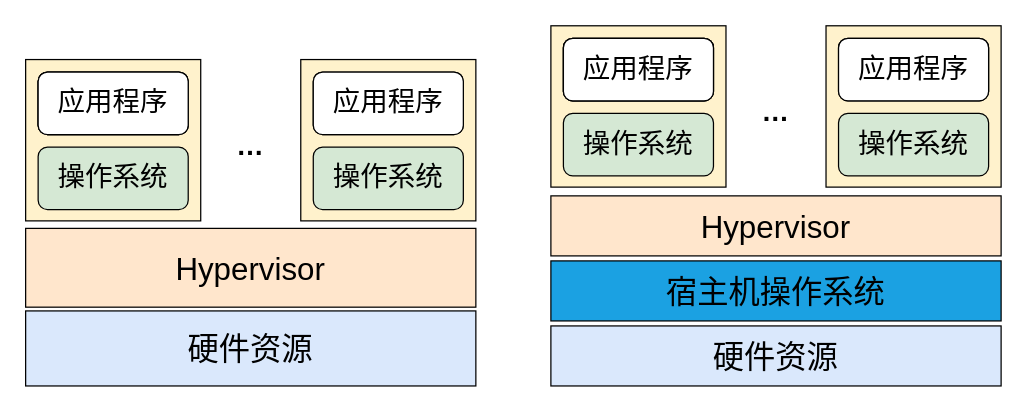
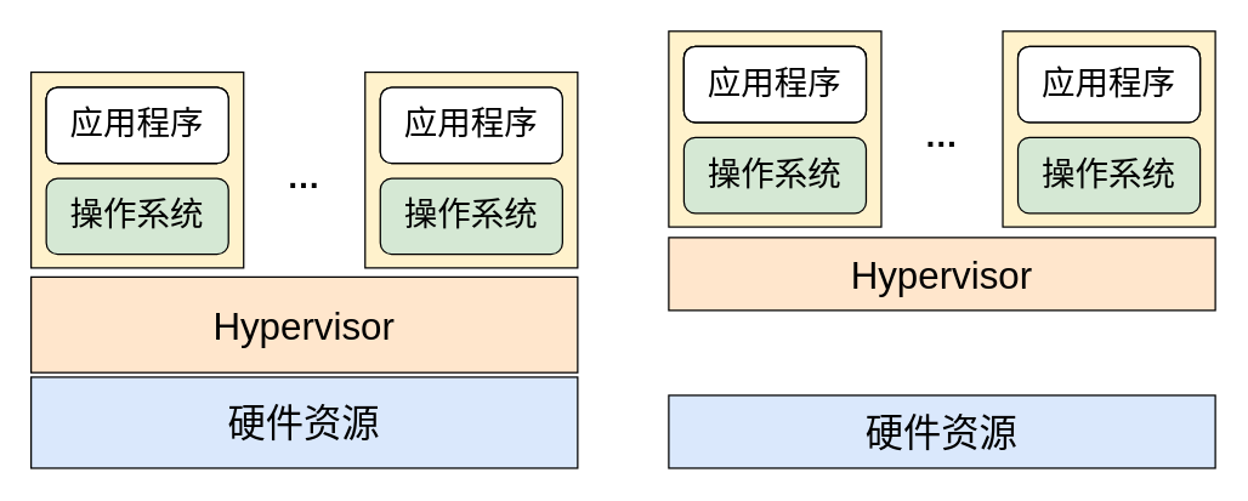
  <mxCell id="0" />
  <mxCell id="1" parent="0" />
  <mxCell id="2" value="" style="rounded=0;whiteSpace=wrap;html=1;fillColor=#fff2cc;" vertex="1" parent="1"><mxGeometry x="20" y="47" width="140" height="129" as="geometry" /></mxCell>
  <mxCell id="3" value="操作系统" style="rounded=1;whiteSpace=wrap;html=1;fontSize=22;fillColor=#d5e8d4;" vertex="1" parent="1"><mxGeometry x="30" y="117" width="120" height="50" as="geometry" /></mxCell>
  <mxCell id="4" value="应用程序" style="rounded=1;whiteSpace=wrap;html=1;" vertex="1" parent="1"><mxGeometry x="30" y="57" width="120" height="50" as="geometry" /></mxCell>
  <mxCell id="5" value="" style="rounded=0;whiteSpace=wrap;html=1;fillColor=#fff2cc;" vertex="1" parent="1"><mxGeometry x="240" y="47" width="140" height="129" as="geometry" /></mxCell>
  <mxCell id="6" value="操作系统" style="rounded=1;whiteSpace=wrap;html=1;fontSize=22;fillColor=#d5e8d4;" vertex="1" parent="1"><mxGeometry x="250" y="117" width="120" height="50" as="geometry" /></mxCell>
  <mxCell id="7" value="应用程序" style="rounded=1;whiteSpace=wrap;html=1;" vertex="1" parent="1"><mxGeometry x="250" y="57" width="120" height="50" as="geometry" /></mxCell>
  <mxCell id="8" value="…" style="text;html=1;fillColor=none;align=center;verticalAlign=middle;whiteSpace=wrap;rounded=0;fontStyle=1;fontSize=22;" vertex="1" parent="1"><mxGeometry x="180" y="107" width="40" height="20" as="geometry" /></mxCell>
  <mxCell id="9" value="应用程序" style="rounded=1;whiteSpace=wrap;html=1;" vertex="1" parent="1"><mxGeometry x="30" y="57" width="120" height="50" as="geometry" /></mxCell>
  <mxCell id="10" value="硬件资源" style="rounded=0;whiteSpace=wrap;html=1;fontSize=25;fillColor=#dae8fc;" vertex="1" parent="1"><mxGeometry x="20" y="248" width="360" height="60" as="geometry" /></mxCell>
  <mxCell id="11" value="Hypervisor" style="rounded=0;whiteSpace=wrap;html=1;fontSize=25;fillColor=#ffe6cc;" vertex="1" parent="1"><mxGeometry x="20" y="182" width="360" height="63" as="geometry" /></mxCell>
  <mxCell id="12" value="应用程序" style="rounded=1;whiteSpace=wrap;html=1;fontSize=22;" vertex="1" parent="1"><mxGeometry x="30" y="57" width="120" height="50" as="geometry" /></mxCell>
  <mxCell id="13" value="应用程序" style="rounded=1;whiteSpace=wrap;html=1;fontSize=22;" vertex="1" parent="1"><mxGeometry x="250" y="57" width="120" height="50" as="geometry" /></mxCell>
  <mxCell id="14" value="" style="rounded=0;whiteSpace=wrap;html=1;fillColor=#fff2cc;" vertex="1" parent="1"><mxGeometry x="440" y="20" width="140" height="129" as="geometry" /></mxCell>
  <mxCell id="15" value="操作系统" style="rounded=1;whiteSpace=wrap;html=1;fontSize=22;fillColor=#d5e8d4;" vertex="1" parent="1"><mxGeometry x="450" y="90" width="120" height="50" as="geometry" /></mxCell>
  <mxCell id="16" value="应用程序" style="rounded=1;whiteSpace=wrap;html=1;" vertex="1" parent="1"><mxGeometry x="450" y="30" width="120" height="50" as="geometry" /></mxCell>
  <mxCell id="17" value="" style="rounded=0;whiteSpace=wrap;html=1;fillColor=#fff2cc;" vertex="1" parent="1"><mxGeometry x="660" y="20" width="140" height="129" as="geometry" /></mxCell>
  <mxCell id="18" value="操作系统" style="rounded=1;whiteSpace=wrap;html=1;fontSize=22;fillColor=#d5e8d4;" vertex="1" parent="1"><mxGeometry x="670" y="90" width="120" height="50" as="geometry" /></mxCell>
  <mxCell id="19" value="应用程序" style="rounded=1;whiteSpace=wrap;html=1;" vertex="1" parent="1"><mxGeometry x="670" y="30" width="120" height="50" as="geometry" /></mxCell>
  <mxCell id="20" value="…" style="text;html=1;fillColor=none;align=center;verticalAlign=middle;whiteSpace=wrap;rounded=0;fontStyle=1;fontSize=22;" vertex="1" parent="1"><mxGeometry x="600" y="80" width="40" height="20" as="geometry" /></mxCell>
  <mxCell id="21" value="应用程序" style="rounded=1;whiteSpace=wrap;html=1;" vertex="1" parent="1"><mxGeometry x="450" y="30" width="120" height="50" as="geometry" /></mxCell>
  <mxCell id="22" value="硬件资源" style="rounded=0;whiteSpace=wrap;html=1;fontSize=25;fillColor=#dae8fc;" vertex="1" parent="1"><mxGeometry x="440" y="260" width="360" height="48" as="geometry" /></mxCell>
- <mxCell id="23" value="宿主机操作系统" style="rounded=0;whiteSpace=wrap;html=1;fontSize=25;fillColor=#1ba1e2;" vertex="1" parent="1"><mxGeometry x="440" y="208" width="360" height="48" as="geometry" /></mxCell>
  <mxCell id="24" value="应用程序" style="rounded=1;whiteSpace=wrap;html=1;fontSize=22;" vertex="1" parent="1"><mxGeometry x="450" y="30" width="120" height="50" as="geometry" /></mxCell>
  <mxCell id="25" value="应用程序" style="rounded=1;whiteSpace=wrap;html=1;fontSize=22;" vertex="1" parent="1"><mxGeometry x="670" y="30" width="120" height="50" as="geometry" /></mxCell>
  <mxCell id="26" value="Hypervisor" style="rounded=0;whiteSpace=wrap;html=1;fontSize=25;fillColor=#ffe6cc;" vertex="1" parent="1"><mxGeometry x="440" y="156" width="360" height="48" as="geometry" /></mxCell>
